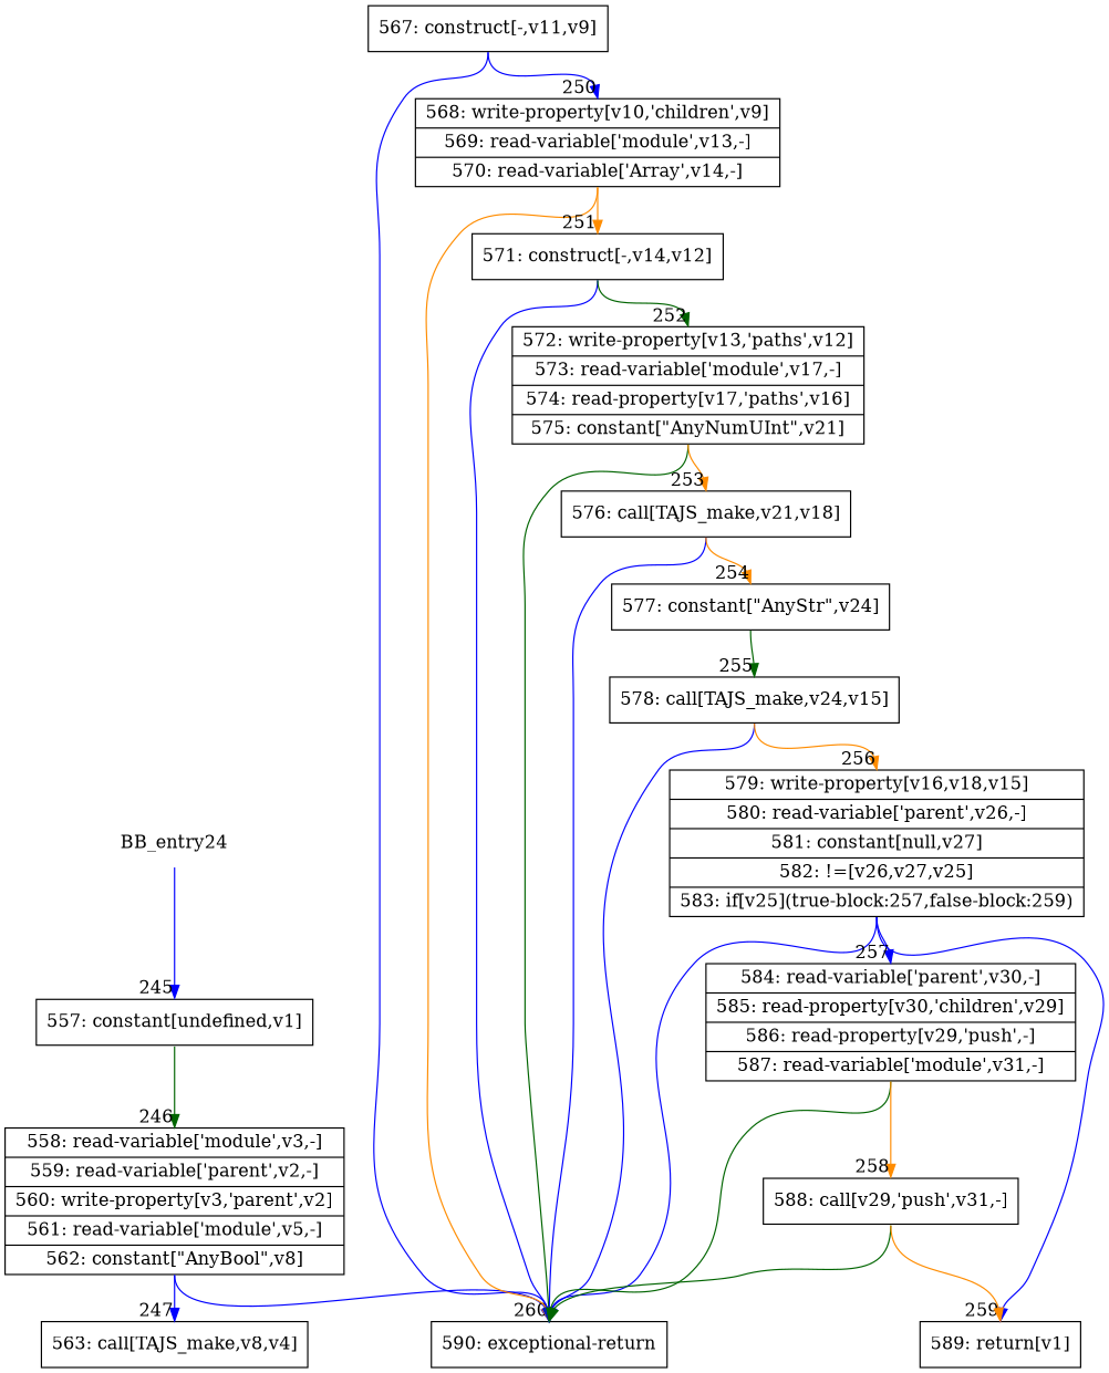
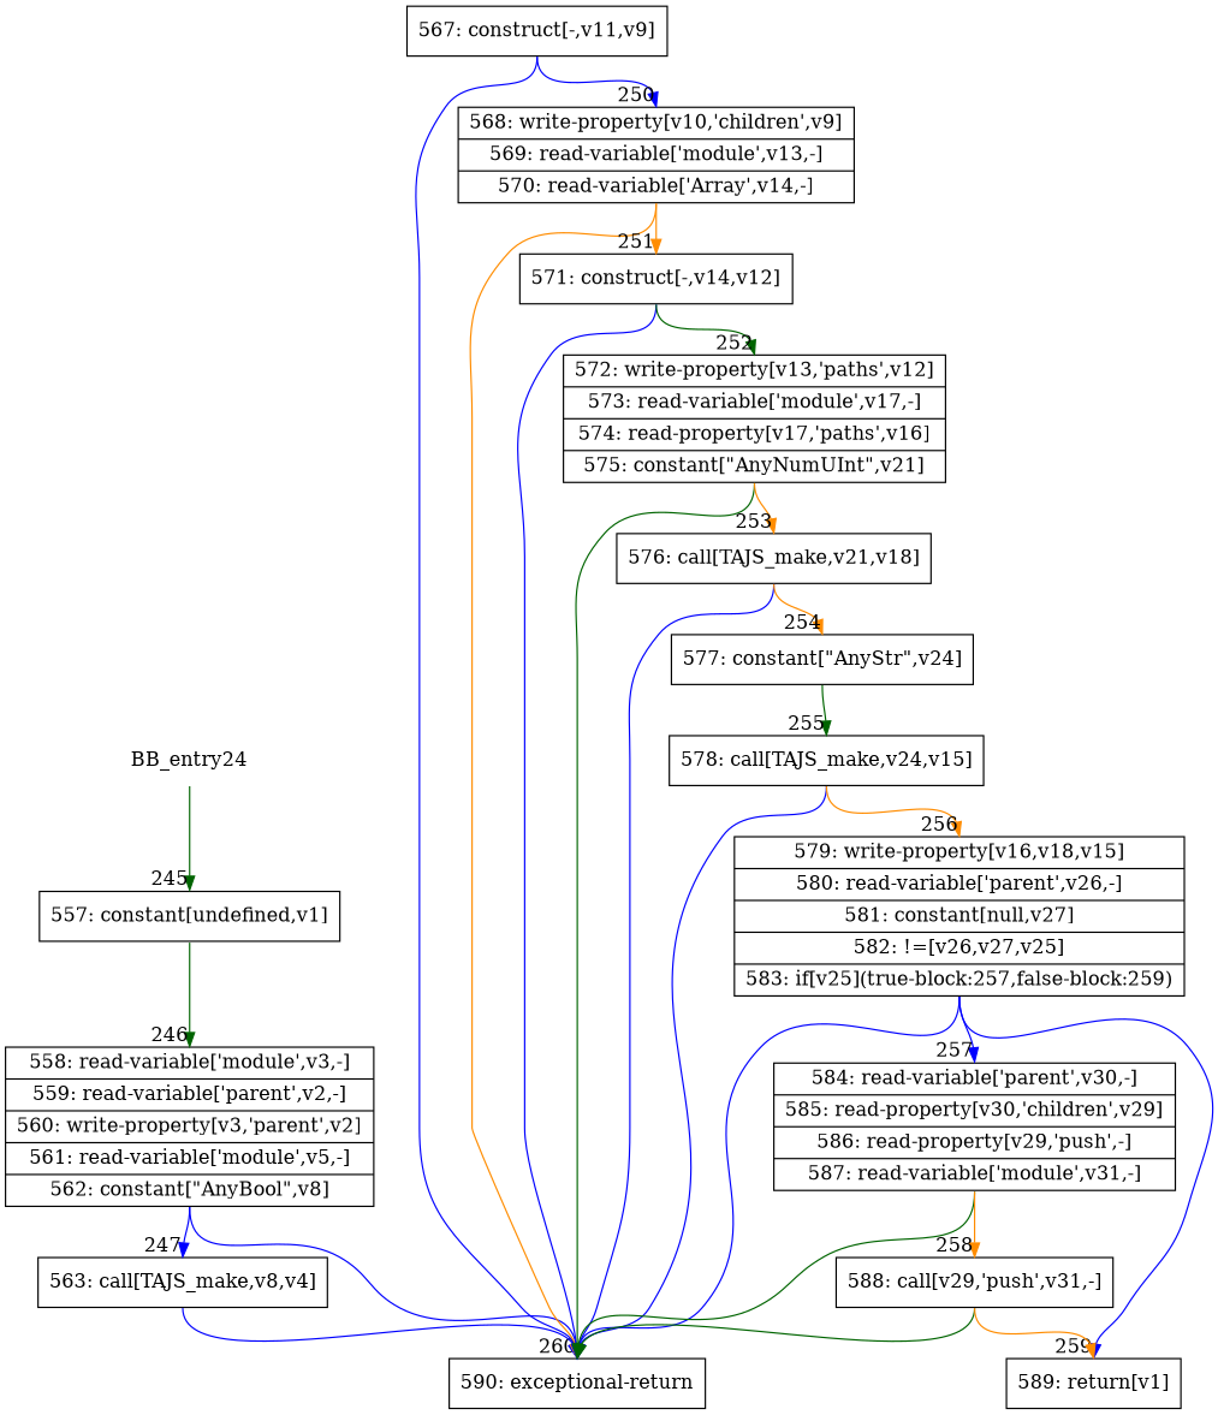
  digraph {
    rankdir=TD
    node [shape=record]
    edge [color=blue headport=n tailport=s]
    n1 [label=BB_entry24 shape=none]
    n2 [label="{557: constant[undefined,v1]}"]
    n3 [label="{558: read-variable['module',v3,-]|559: read-variable['parent',v2,-]|560: write-property[v3,'parent',v2]|561: read-variable['module',v5,-]|562: constant[\"AnyBool\",v8]}"]
    n4 [label="{563: call[TAJS_make,v8,v4]}"]
    n5 [label="{590: exceptional-return}"]
    n6 [label="{567: construct[-,v11,v9]}"]
    n7 [label="{568: write-property[v10,'children',v9]|569: read-variable['module',v13,-]|570: read-variable['Array',v14,-]}"]
    n8 [label="{571: construct[-,v14,v12]}"]
    n9 [label="{572: write-property[v13,'paths',v12]|573: read-variable['module',v17,-]|574: read-property[v17,'paths',v16]|575: constant[\"AnyNumUInt\",v21]}"]
    n10 [label="{576: call[TAJS_make,v21,v18]}"]
    n11 [label="{577: constant[\"AnyStr\",v24]}"]
    n12 [label="{578: call[TAJS_make,v24,v15]}"]
    n13 [label="{579: write-property[v16,v18,v15]|580: read-variable['parent',v26,-]|581: constant[null,v27]|582: !=[v26,v27,v25]|583: if[v25](true-block:257,false-block:259)}"]
    n14 [label="{584: read-variable['parent',v30,-]|585: read-property[v30,'children',v29]|586: read-property[v29,'push',-]|587: read-variable['module',v31,-]}"]
    n15 [label="{589: return[v1]}"]
    n16 [label="{588: call[v29,'push',v31,-]}"]
-   n1 -> n2 [headlabel="    245"]
+   n1 -> n2 [color=darkgreen headlabel="    245"]
    n2 -> n3 [color=darkgreen headlabel="      246"]
    n3 -> n4 [headlabel="      247"]
    n3 -> n5 [headlabel="      260"]
+   n4 -> n5
    n6 -> n5
    n6 -> n7 [headlabel="      250"]
    n7 -> n5 [color=darkorange]
    n7 -> n8 [color=darkorange headlabel="      251"]
    n8 -> n5
    n8 -> n9 [color=darkgreen headlabel="      252"]
    n9 -> n5 [color=darkgreen]
    n9 -> n10 [color=darkorange headlabel="      253"]
    n10 -> n5
    n10 -> n11 [color=darkorange headlabel="      254"]
    n11 -> n12 [color=darkgreen headlabel="      255"]
    n12 -> n5
    n12 -> n13 [color=darkorange headlabel="      256"]
    n13 -> n5
    n13 -> n14 [headlabel="      257"]
    n13 -> n15 [headlabel="      259"]
    n14 -> n5 [color=darkgreen]
    n14 -> n16 [color=darkorange headlabel="      258"]
    n16 -> n5 [color=darkgreen]
    n16 -> n15 [color=darkorange]
  }
